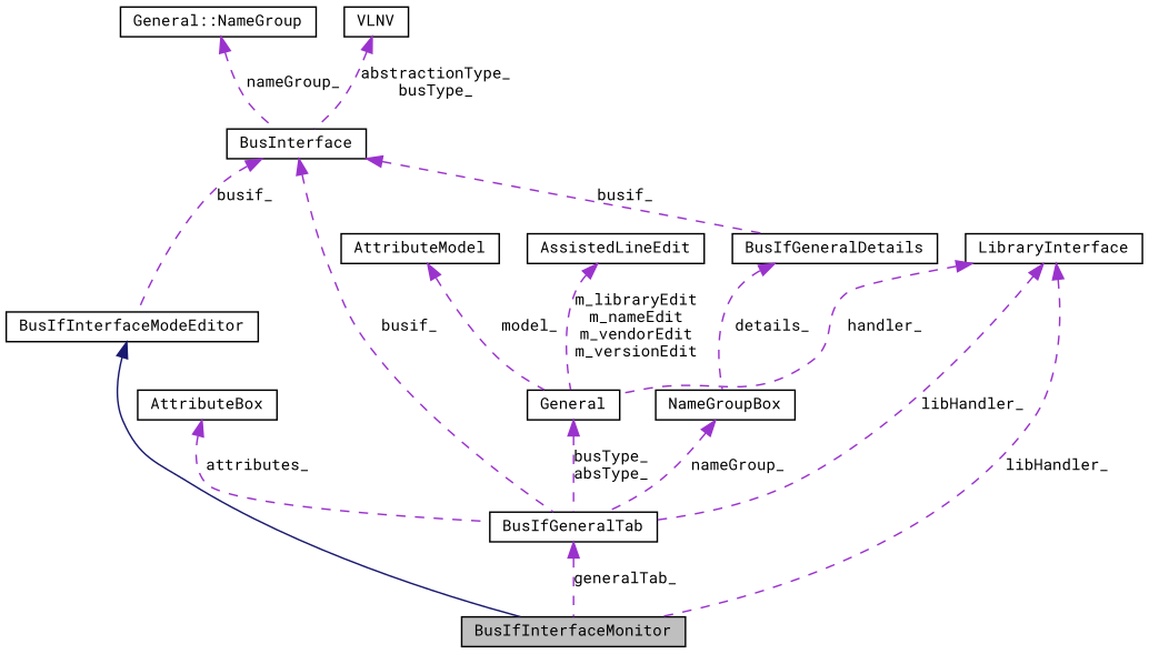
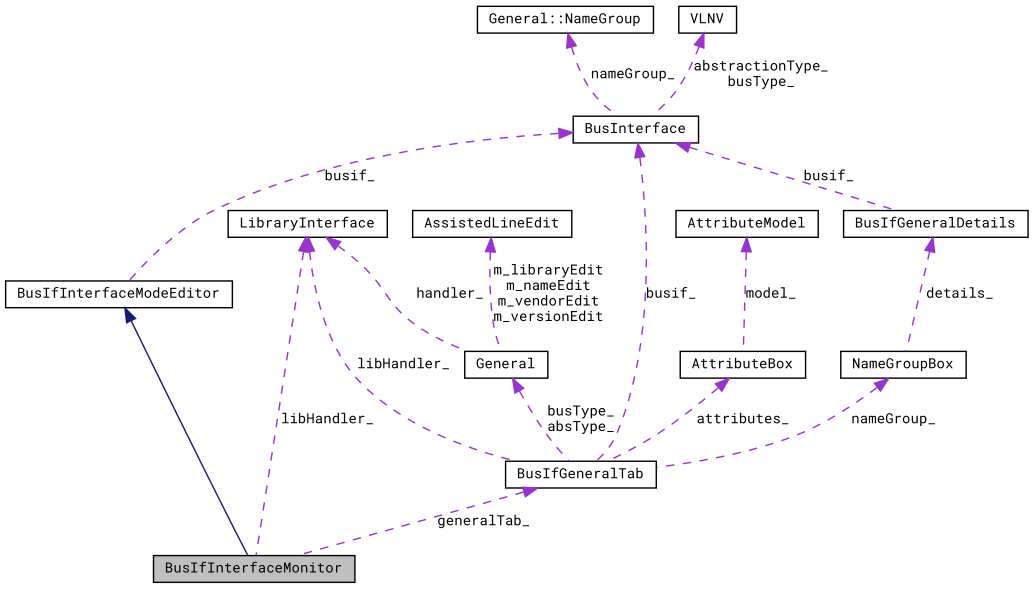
  digraph {
    fontname="Roboto Mono"
    node [color=black fontname="Roboto Mono" fontsize=10 shape=record]
    edge [color=darkorchid3 dir=back fontname="Roboto Mono" fontsize=10 labelfontname=FreeSans labelfontsize=10 style=dashed]
    n1 [fillcolor=grey75 fontcolor=black height=0.2 label=BusIfInterfaceMonitor style=filled width=0.4]
    n2 [height=0.2 label=BusIfInterfaceModeEditor width=0.4]
    n3 [height=0.2 label=BusInterface width=0.4]
    n4 [height=0.2 label=BusIfGeneralTab width=0.4]
    n5 [height=0.2 label=BusIfGeneralDetails width=0.4]
    n6 [height=0.2 label=NameGroupBox width=0.4]
    n7 [height=0.2 label="General::NameGroup" width=0.4]
    n8 [height=0.2 label=VLNV width=0.4]
    n9 [height=0.2 label=LibraryInterface width=0.4]
    n10 [height=0.2 label=General width=0.4]
    n11 [height=0.2 label=AttributeBox width=0.4]
    n12 [height=0.2 label=AttributeModel width=0.4]
    n13 [height=0.2 label=AssistedLineEdit width=0.4]
    n2 -> n1 [color=midnightblue style=solid]
    n3 -> n2 [label=busif_]
    n3 -> n4 [label=busif_]
    n3 -> n5 [label=busif_]
    n4 -> n1 [label=generalTab_]
    n5 -> n6 [label=details_]
    n6 -> n4 [label=nameGroup_]
    n7 -> n3 [label=nameGroup_]
    n8 -> n3 [label="abstractionType_\nbusType_"]
    n9 -> n1 [label=libHandler_]
    n9 -> n4 [label=libHandler_]
    n9 -> n10 [label=handler_]
    n10 -> n4 [label="busType_\nabsType_"]
    n11 -> n4 [label=attributes_]
-   n12 -> n10 [label=model_]
+   n12 -> n11 [label=model_]
    n13 -> n10 [label="m_libraryEdit\nm_nameEdit\nm_vendorEdit\nm_versionEdit"]
  }
